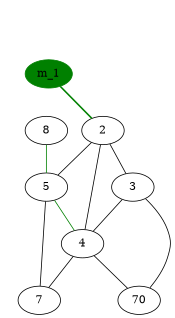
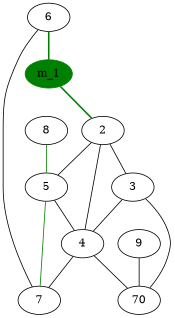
  graph {
    damping=G
    1 [color=transparent fontcolor=transparent]
    2
+   6
    m_1 [color="#008000" style=filled]
    7
    5
    8
    3
    4
    n10 [label=70]
+   9
    1 -- 2 [color=transparent]
    2 -- 5
    2 -- 3
    2 -- 4
+   6 -- 1 [color=transparent]
+   6 -- m_1 [color="#008000" style=bold]
+   6 -- 7
    m_1 -- 2 [color="#008000" style=bold]
-   7 -- 5
-   5 -- 4 [color="#008000"]
+   7 -- 5 [color="#008000"]
+   5 -- 4
    8 -- 5 [color="#008000"]
    3 -- 4
    3 -- n10
    4 -- 7
    4 -- n10
+   9 -- n10
  }
